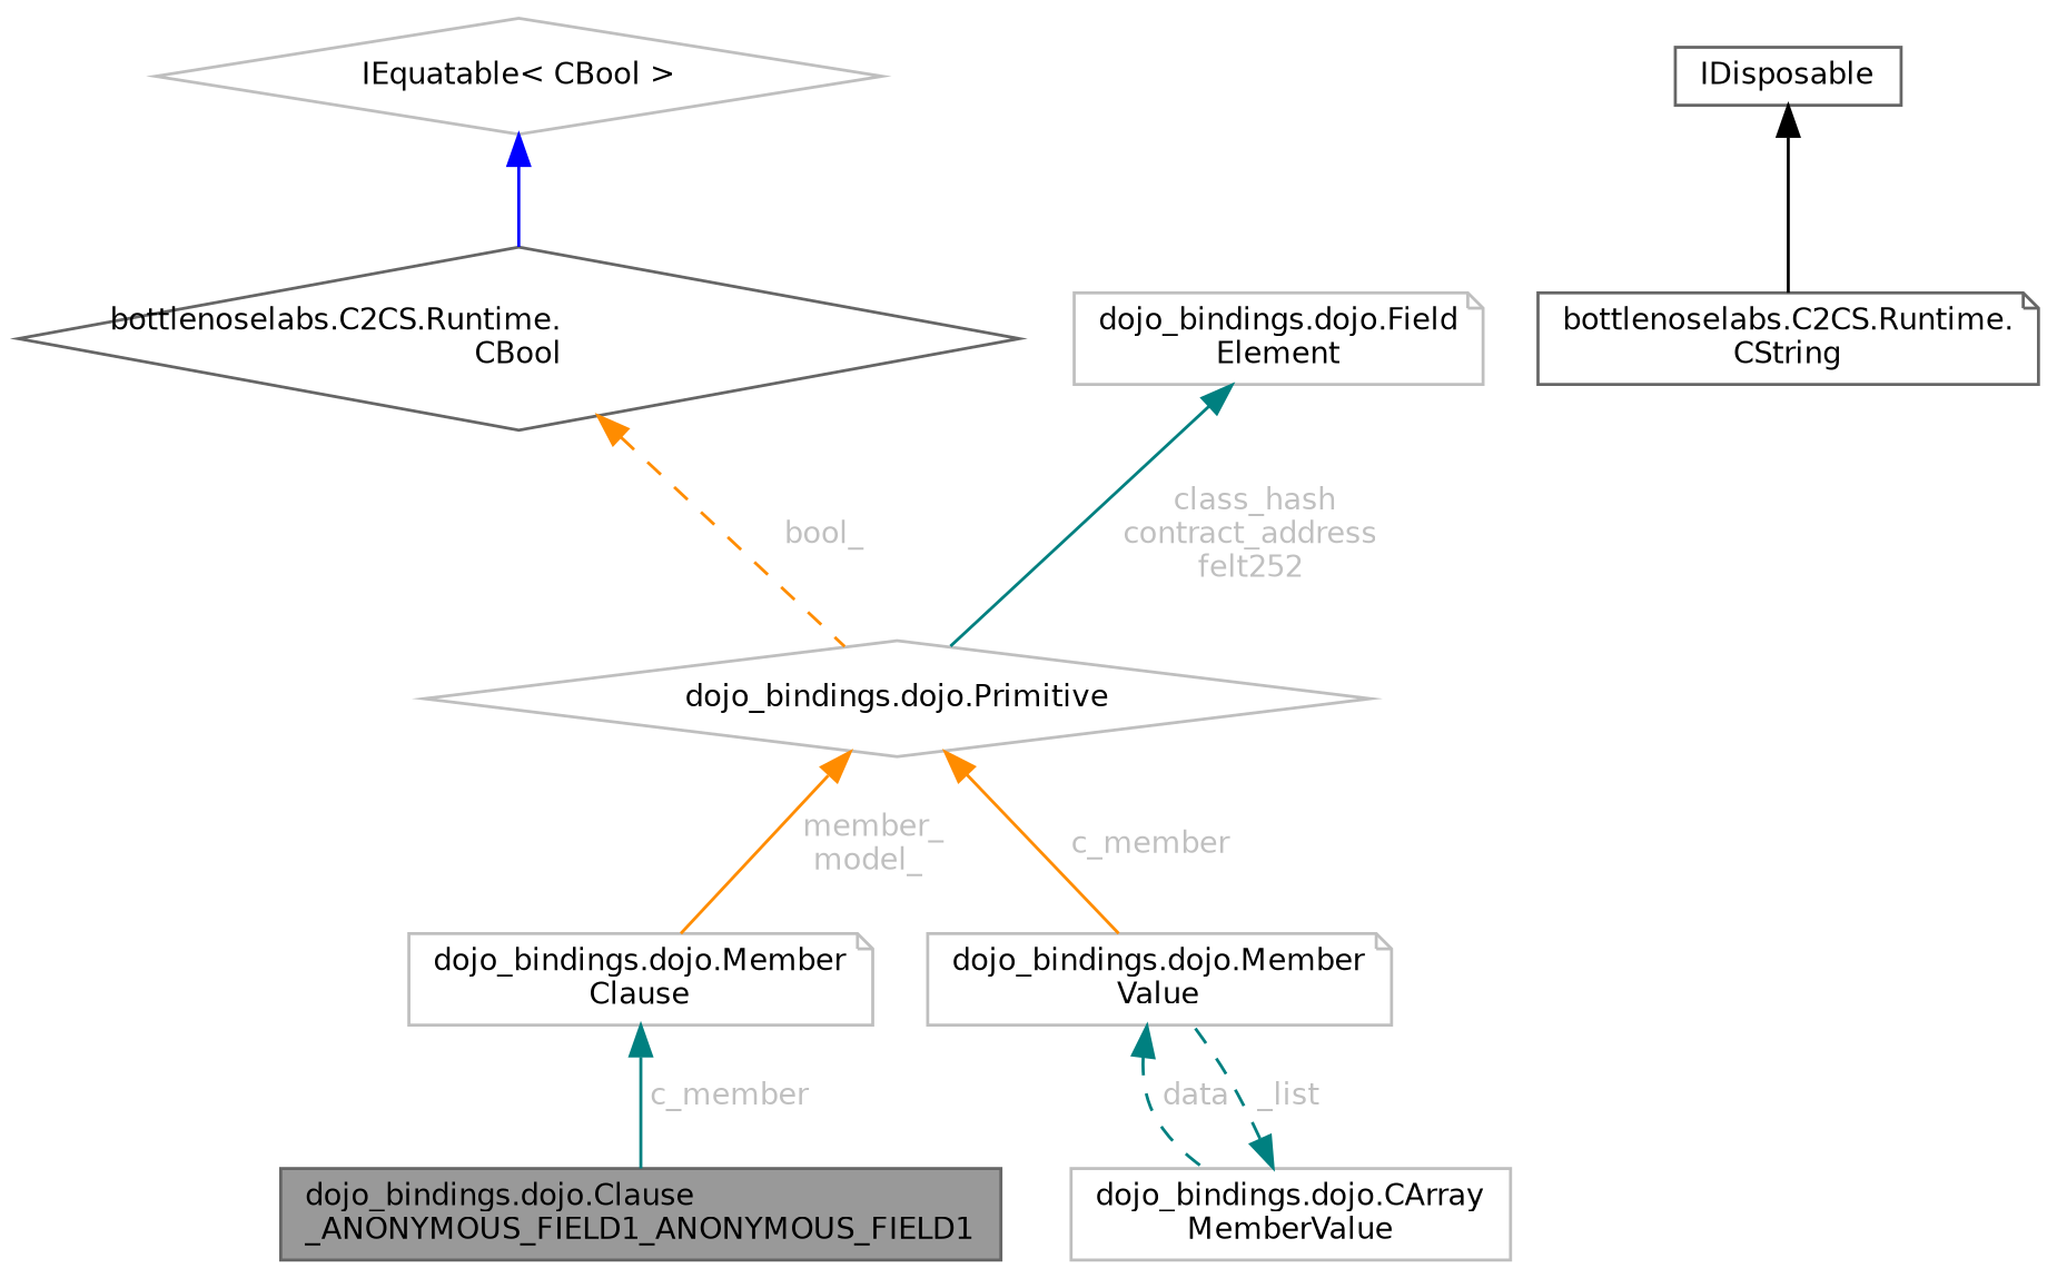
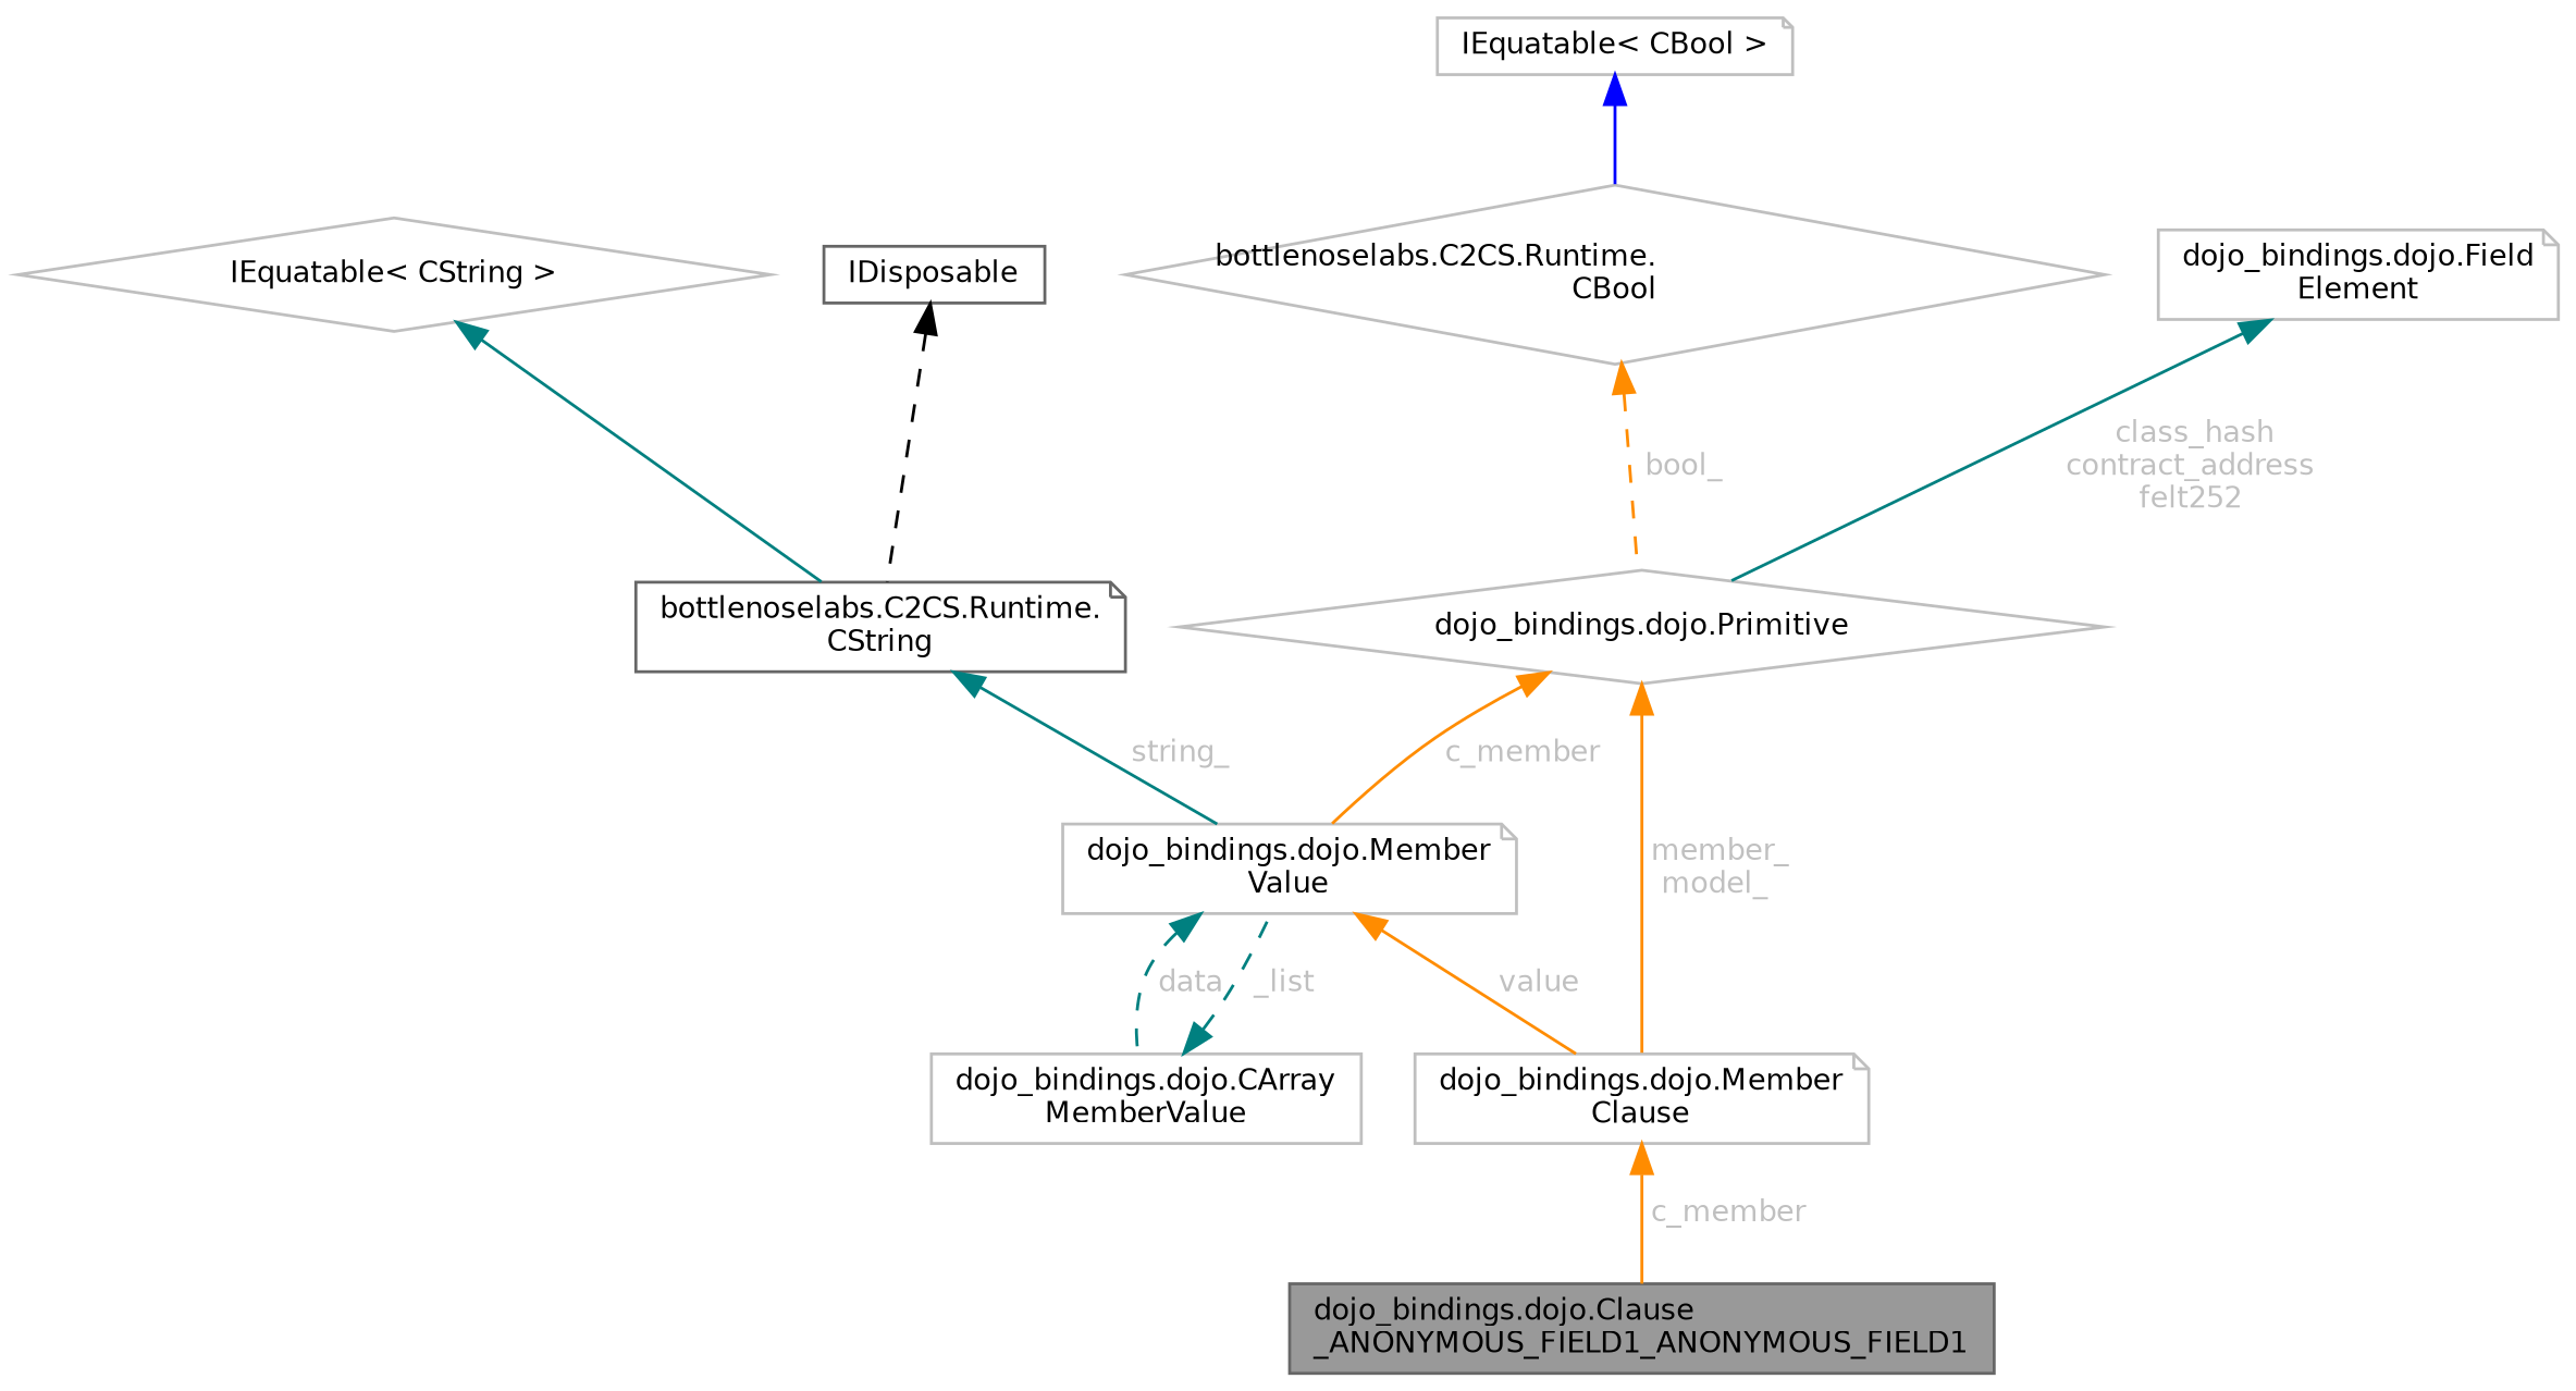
  digraph {
    rankdir=TB
    node [color=grey75 fillcolor=white fontname=Helvetica fontsize=10 shape=note style=filled]
    edge [color=darkorange dir=back fontcolor=grey fontname=Helvetica fontsize=10 labelfontname=Helvetica labelfontsize=10 style=solid]
    n1 [color=gray40 fillcolor=grey60 fontcolor=black height=0.2 label="dojo_bindings.dojo.Clause\l_ANONYMOUS_FIELD1_ANONYMOUS_FIELD1" shape=box width=0.4]
    n2 [height=0.2 label="dojo_bindings.dojo.Member\lClause" width=0.4]
    n3 [color=gray40 height=0.2 label="bottlenoselabs.C2CS.Runtime.\lCString" width=0.4]
    n4 [height=0.2 label="dojo_bindings.dojo.Member\lValue" width=0.4]
    n5 [height=0.2 label="dojo_bindings.dojo.CArray\lMemberValue" shape=box width=0.4]
+   n6 [height=0.2 label="IEquatable\< CString \>" shape=diamond width=0.4]
    n7 [color=gray40 height=0.2 label=IDisposable shape=box width=0.4]
    n8 [height=0.2 label="dojo_bindings.dojo.Primitive" shape=diamond width=0.4]
-   n9 [color=gray40 height=0.2 label="bottlenoselabs.C2CS.Runtime.\lCBool" shape=diamond width=0.4]
-   n10 [height=0.2 label="IEquatable\< CBool \>" shape=diamond width=0.4]
+   n9 [height=0.2 label="bottlenoselabs.C2CS.Runtime.\lCBool" shape=diamond width=0.4]
+   n10 [height=0.2 label="IEquatable\< CBool \>" width=0.4]
    n11 [height=0.2 label="dojo_bindings.dojo.Field\lElement" width=0.4]
-   n2 -> n1 [color=teal label=" c_member"]
+   n2 -> n1 [label=" c_member"]
+   n3 -> n4 [color=teal label=" string_"]
+   n4 -> n2 [label=" value"]
    n4 -> n5 [color=teal label=" data" style=dashed]
    n5 -> n4 [color=teal label=" _list" style=dashed]
-   n7 -> n3 [color=black fontcolor=""]
+   n6 -> n3 [color=teal fontcolor=""]
+   n7 -> n3 [color=black style=dashed fontcolor=""]
    n8 -> n2 [label=" member_\nmodel_"]
    n8 -> n4 [label=" c_member"]
    n9 -> n8 [label=" bool_" style=dashed]
    n10 -> n9 [color=blue fontcolor=""]
    n11 -> n8 [color=teal label=" class_hash\ncontract_address\nfelt252"]
  }
